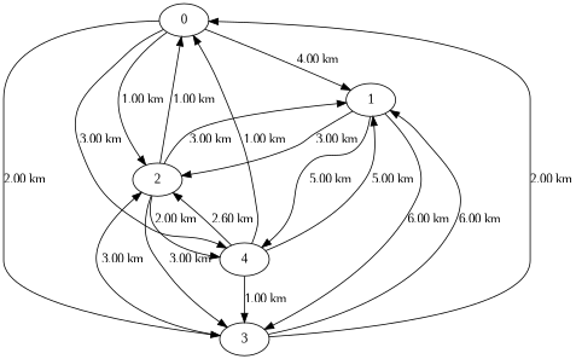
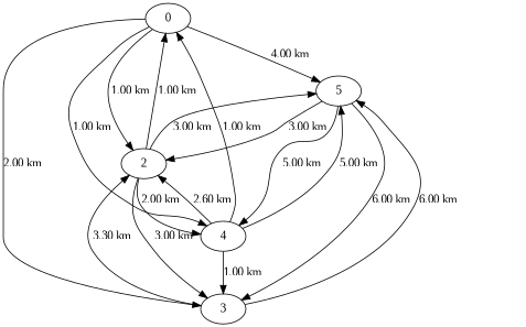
  digraph {
    fontname="Liberation Serif"
    node [fontname="Liberation Serif"]
    edge [fontname="Liberation Serif"]
    0
-   1
+   1 [label=5]
    2
    3
    4
    0 -> 1 [label="4.00 km"]
    0 -> 2 [label="1.00 km"]
    0 -> 3 [label="2.00 km"]
-   0 -> 4 [label="3.00 km"]
+   0 -> 4 [label="1.00 km"]
    1 -> 2 [label="3.00 km"]
    1 -> 3 [label="6.00 km"]
    1 -> 4 [label="5.00 km"]
    2 -> 0 [label="1.00 km"]
    2 -> 1 [label="3.00 km"]
    2 -> 3 [label="3.00 km"]
    2 -> 4 [label="2.00 km"]
-   3 -> 0 [label="2.00 km"]
    3 -> 1 [label="6.00 km"]
-   3 -> 2 [label="3.00 km"]
+   3 -> 2 [label="3.30 km"]
    4 -> 0 [label="1.00 km"]
    4 -> 1 [label="5.00 km"]
    4 -> 2 [label="2.60 km"]
    4 -> 3 [label="1.00 km"]
  }
